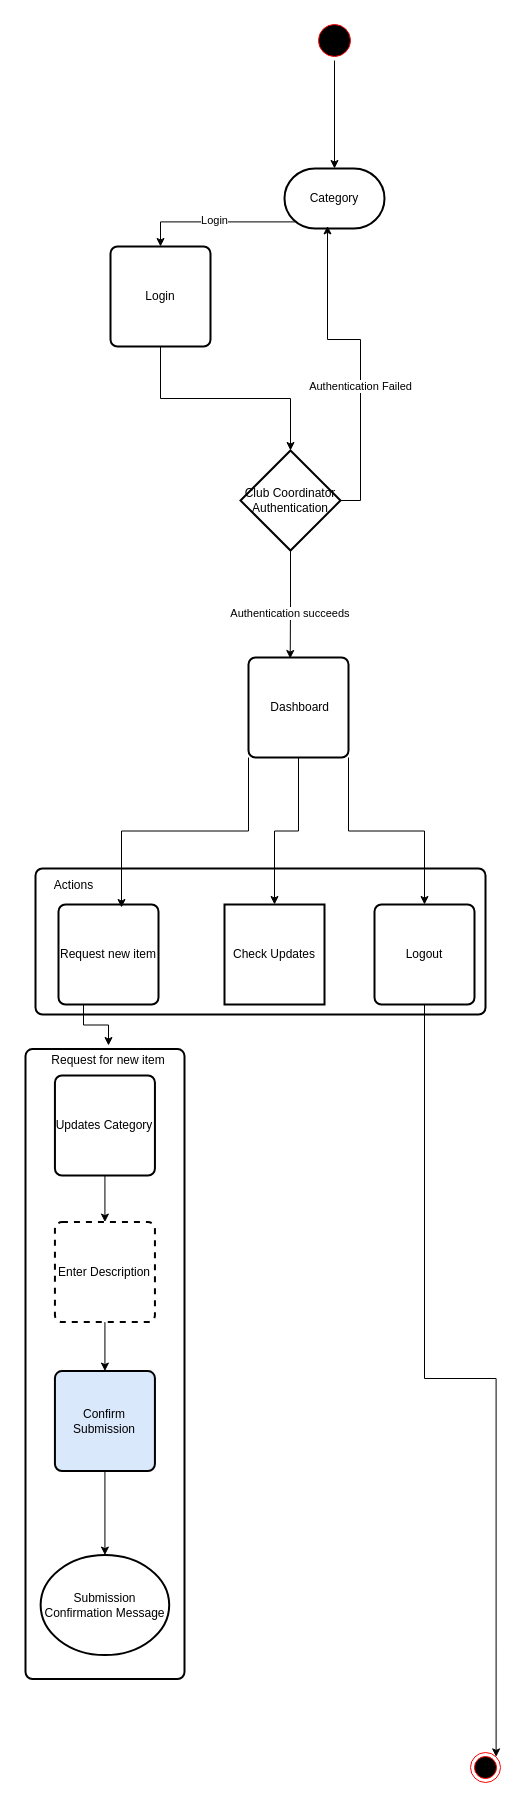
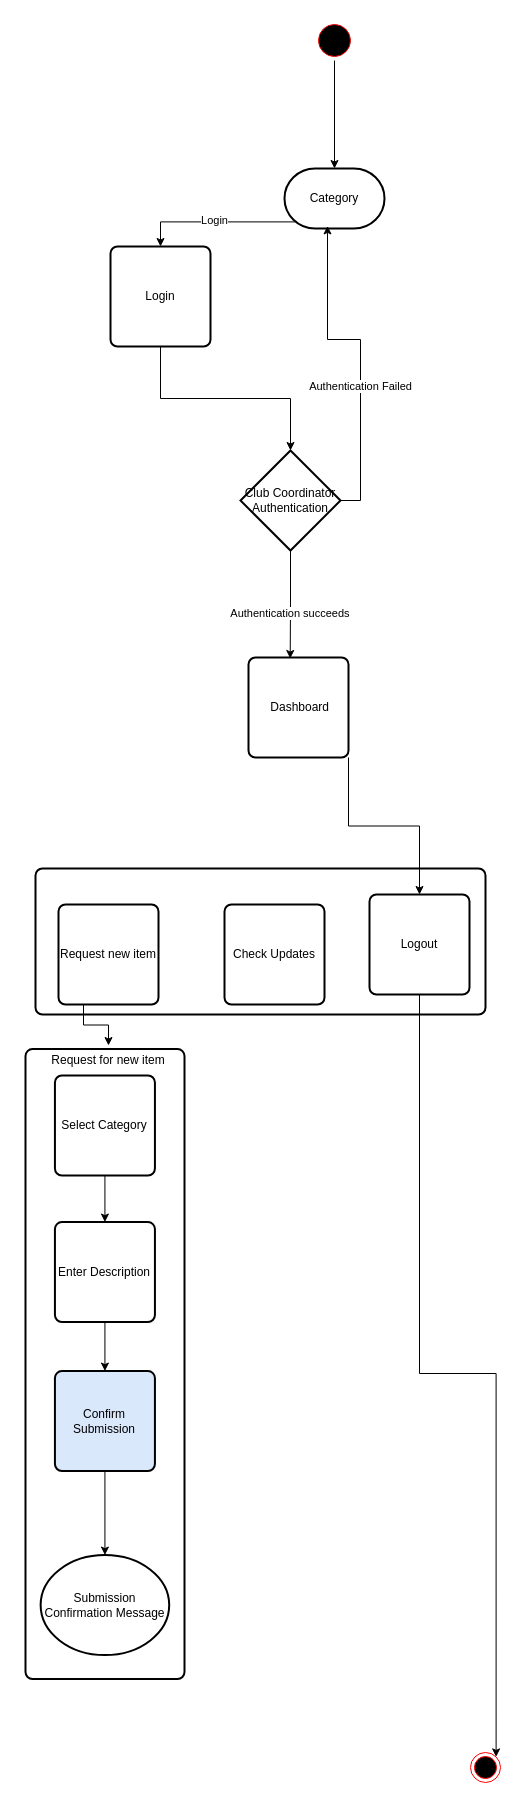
  <mxCell id="0" />
  <mxCell id="1" parent="0" />
  <mxCell id="2" style="edgeStyle=orthogonalEdgeStyle;rounded=0;orthogonalLoop=1;jettySize=auto;html=1;exitX=0.5;exitY=1;exitDx=0;exitDy=0;" parent="1" source="3" target="6" edge="1"><mxGeometry relative="1" as="geometry" /></mxCell>
  <mxCell id="3" value="" style="ellipse;html=1;shape=startState;fillColor=#000000;strokeColor=#ff0000;" parent="1" vertex="1"><mxGeometry x="314" y="20" width="40" height="40" as="geometry" /></mxCell>
  <mxCell id="4" style="edgeStyle=orthogonalEdgeStyle;rounded=0;orthogonalLoop=1;jettySize=auto;html=1;exitX=0.11;exitY=0.89;exitDx=0;exitDy=0;exitPerimeter=0;" parent="1" source="6" target="8" edge="1"><mxGeometry relative="1" as="geometry" /></mxCell>
  <mxCell id="5" value="Login" style="edgeLabel;html=1;align=center;verticalAlign=middle;resizable=0;points=[];" parent="4" vertex="1" connectable="0"><mxGeometry x="0.032" y="-2" relative="1" as="geometry"><mxPoint as="offset" /></mxGeometry></mxCell>
  <mxCell id="6" value="Category" style="strokeWidth=2;html=1;shape=mxgraph.flowchart.terminator;whiteSpace=wrap;" parent="1" vertex="1"><mxGeometry x="284" y="168" width="100" height="60" as="geometry" /></mxCell>
  <mxCell id="7" style="edgeStyle=orthogonalEdgeStyle;rounded=0;orthogonalLoop=1;jettySize=auto;html=1;exitX=0.5;exitY=1;exitDx=0;exitDy=0;" parent="1" source="8" target="11" edge="1"><mxGeometry relative="1" as="geometry"><mxPoint x="257.857" y="471.714" as="targetPoint" /></mxGeometry></mxCell>
  <mxCell id="8" value="Login" style="rounded=1;whiteSpace=wrap;html=1;absoluteArcSize=1;arcSize=14;strokeWidth=2;" parent="1" vertex="1"><mxGeometry x="110" y="246" width="100" height="100" as="geometry" /></mxCell>
  <mxCell id="9" style="edgeStyle=orthogonalEdgeStyle;rounded=0;orthogonalLoop=1;jettySize=auto;html=1;exitX=0.5;exitY=1;exitDx=0;exitDy=0;exitPerimeter=0;entryX=0.417;entryY=0.01;entryDx=0;entryDy=0;entryPerimeter=0;" parent="1" source="11" target="17" edge="1"><mxGeometry relative="1" as="geometry"><mxPoint x="289.857" y="647.143" as="targetPoint" /></mxGeometry></mxCell>
  <mxCell id="10" value="Authentication succeeds&amp;nbsp;" style="edgeLabel;html=1;align=center;verticalAlign=middle;resizable=0;points=[];" parent="9" vertex="1" connectable="0"><mxGeometry x="0.167" y="1" relative="1" as="geometry"><mxPoint as="offset" /></mxGeometry></mxCell>
  <mxCell id="11" value="Club Coordinator Authentication" style="strokeWidth=2;html=1;shape=mxgraph.flowchart.decision;whiteSpace=wrap;" parent="1" vertex="1"><mxGeometry x="239.997" y="450.004" width="100" height="100" as="geometry" /></mxCell>
  <mxCell id="12" style="edgeStyle=orthogonalEdgeStyle;rounded=0;orthogonalLoop=1;jettySize=auto;html=1;exitX=1;exitY=0.5;exitDx=0;exitDy=0;exitPerimeter=0;entryX=0.43;entryY=0.957;entryDx=0;entryDy=0;entryPerimeter=0;" parent="1" source="11" target="6" edge="1"><mxGeometry relative="1" as="geometry" /></mxCell>
  <mxCell id="13" value="Authentication Failed" style="edgeLabel;html=1;align=center;verticalAlign=middle;resizable=0;points=[];" parent="12" vertex="1" connectable="0"><mxGeometry x="-0.178" y="1" relative="1" as="geometry"><mxPoint as="offset" /></mxGeometry></mxCell>
  <mxCell id="14" value="" style="rounded=1;whiteSpace=wrap;html=1;absoluteArcSize=1;arcSize=14;strokeWidth=2;" parent="1" vertex="1"><mxGeometry x="35" y="868" width="450" height="146" as="geometry" /></mxCell>
- <mxCell id="15" style="edgeStyle=orthogonalEdgeStyle;rounded=0;orthogonalLoop=1;jettySize=auto;html=1;exitX=0.5;exitY=1;exitDx=0;exitDy=0;entryX=0.5;entryY=0;entryDx=0;entryDy=0;" edge="1" parent="1" source="17" target="23"><mxGeometry relative="1" as="geometry" /></mxCell>
  <mxCell id="16" style="edgeStyle=orthogonalEdgeStyle;rounded=0;orthogonalLoop=1;jettySize=auto;html=1;exitX=1;exitY=1;exitDx=0;exitDy=0;" edge="1" parent="1" source="17" target="22"><mxGeometry relative="1" as="geometry" /></mxCell>
  <mxCell id="17" value="&amp;nbsp;Dashboard" style="rounded=1;whiteSpace=wrap;html=1;absoluteArcSize=1;arcSize=14;strokeWidth=2;" parent="1" vertex="1"><mxGeometry x="248" y="657" width="100" height="100" as="geometry" /></mxCell>
- <mxCell id="18" value="Actions" style="text;html=1;align=center;verticalAlign=middle;resizable=0;points=[];autosize=1;strokeColor=none;fillColor=none;" parent="1" vertex="1"><mxGeometry x="44.43" y="872" width="57" height="26" as="geometry" /></mxCell>
  <mxCell id="19" style="edgeStyle=orthogonalEdgeStyle;rounded=0;orthogonalLoop=1;jettySize=auto;html=1;exitX=0.25;exitY=1;exitDx=0;exitDy=0;" parent="1" source="20" target="33" edge="1"><mxGeometry relative="1" as="geometry" /></mxCell>
  <mxCell id="20" value="Request new item" style="rounded=1;whiteSpace=wrap;html=1;absoluteArcSize=1;arcSize=14;strokeWidth=2;" parent="1" vertex="1"><mxGeometry x="58" y="904" width="100" height="100" as="geometry" /></mxCell>
  <mxCell id="21" style="edgeStyle=orthogonalEdgeStyle;rounded=0;orthogonalLoop=1;jettySize=auto;html=1;exitX=0.5;exitY=1;exitDx=0;exitDy=0;entryX=1;entryY=0;entryDx=0;entryDy=0;" edge="1" parent="1" source="22" target="24"><mxGeometry relative="1" as="geometry" /></mxCell>
- <mxCell id="22" value="Logout" style="rounded=1;whiteSpace=wrap;html=1;absoluteArcSize=1;arcSize=14;strokeWidth=2;" parent="1" vertex="1"><mxGeometry x="374" y="904" width="100" height="100" as="geometry" /></mxCell>
- <mxCell id="23" value="Check Updates" style="whiteSpace=wrap;html=1;absoluteArcSize=1;arcSize=14;strokeWidth=2;rounded=0;" parent="1" vertex="1"><mxGeometry x="224" y="904" width="100" height="100" as="geometry" /></mxCell>
+ <mxCell id="22" value="Logout" style="rounded=1;whiteSpace=wrap;html=1;absoluteArcSize=1;arcSize=14;strokeWidth=2;" parent="1" vertex="1"><mxGeometry x="369" y="894" width="100" height="100" as="geometry" /></mxCell>
+ <mxCell id="23" value="Check Updates" style="rounded=1;whiteSpace=wrap;html=1;absoluteArcSize=1;arcSize=14;strokeWidth=2;" parent="1" vertex="1"><mxGeometry x="224" y="904" width="100" height="100" as="geometry" /></mxCell>
  <mxCell id="24" value="" style="ellipse;html=1;shape=endState;fillColor=#000000;strokeColor=#ff0000;" parent="1" vertex="1"><mxGeometry x="470" y="1752" width="30" height="30" as="geometry" /></mxCell>
  <mxCell id="25" value="" style="rounded=1;whiteSpace=wrap;html=1;absoluteArcSize=1;arcSize=14;strokeWidth=2;" parent="1" vertex="1"><mxGeometry x="25" y="1048.57" width="159" height="630" as="geometry" /></mxCell>
  <mxCell id="26" style="edgeStyle=orthogonalEdgeStyle;rounded=0;orthogonalLoop=1;jettySize=auto;html=1;exitX=0.5;exitY=1;exitDx=0;exitDy=0;" parent="1" source="27" target="29" edge="1"><mxGeometry relative="1" as="geometry"><mxPoint x="104.429" y="1265.57" as="targetPoint" /></mxGeometry></mxCell>
- <mxCell id="27" value="Updates Category" style="rounded=1;whiteSpace=wrap;html=1;absoluteArcSize=1;arcSize=14;strokeWidth=2;" parent="1" vertex="1"><mxGeometry x="54.429" y="1074.999" width="100" height="100" as="geometry" /></mxCell>
+ <mxCell id="27" value="Select Category" style="rounded=1;whiteSpace=wrap;html=1;absoluteArcSize=1;arcSize=14;strokeWidth=2;" parent="1" vertex="1"><mxGeometry x="54.429" y="1074.999" width="100" height="100" as="geometry" /></mxCell>
  <mxCell id="28" style="edgeStyle=orthogonalEdgeStyle;rounded=0;orthogonalLoop=1;jettySize=auto;html=1;exitX=0.5;exitY=1;exitDx=0;exitDy=0;" parent="1" source="29" target="31" edge="1"><mxGeometry relative="1" as="geometry"><mxPoint x="104.6" y="1384.97" as="targetPoint" /></mxGeometry></mxCell>
- <mxCell id="29" value="Enter Description" style="rounded=1;whiteSpace=wrap;html=1;absoluteArcSize=1;arcSize=14;strokeWidth=2;dashed=1;" parent="1" vertex="1"><mxGeometry x="54.429" y="1221.57" width="100" height="100" as="geometry" /></mxCell>
+ <mxCell id="29" value="Enter Description" style="rounded=1;whiteSpace=wrap;html=1;absoluteArcSize=1;arcSize=14;strokeWidth=2;" parent="1" vertex="1"><mxGeometry x="54.429" y="1221.57" width="100" height="100" as="geometry" /></mxCell>
  <mxCell id="30" style="edgeStyle=orthogonalEdgeStyle;rounded=0;orthogonalLoop=1;jettySize=auto;html=1;exitX=0.5;exitY=1;exitDx=0;exitDy=0;" parent="1" source="31" target="32" edge="1"><mxGeometry relative="1" as="geometry"><mxPoint x="104.6" y="1536.17" as="targetPoint" /></mxGeometry></mxCell>
  <mxCell id="31" value="Confirm Submission" style="rounded=1;whiteSpace=wrap;html=1;absoluteArcSize=1;arcSize=14;strokeWidth=2;fillColor=#dae8fc;" parent="1" vertex="1"><mxGeometry x="54.43" y="1370.57" width="100" height="100" as="geometry" /></mxCell>
  <mxCell id="32" value="Submission Confirmation Message" style="strokeWidth=2;html=1;shape=mxgraph.flowchart.start_2;whiteSpace=wrap;" parent="1" vertex="1"><mxGeometry x="40.14" y="1554.57" width="128.57" height="100" as="geometry" /></mxCell>
  <mxCell id="33" value="Request for new item" style="text;html=1;align=center;verticalAlign=middle;whiteSpace=wrap;rounded=0;" parent="1" vertex="1"><mxGeometry x="20" y="1045" width="176" height="30" as="geometry" /></mxCell>
- <mxCell id="34" style="edgeStyle=orthogonalEdgeStyle;rounded=0;orthogonalLoop=1;jettySize=auto;html=1;exitX=0;exitY=1;exitDx=0;exitDy=0;entryX=0.63;entryY=0.03;entryDx=0;entryDy=0;entryPerimeter=0;" edge="1" parent="1" source="17" target="20"><mxGeometry relative="1" as="geometry" /></mxCell>
